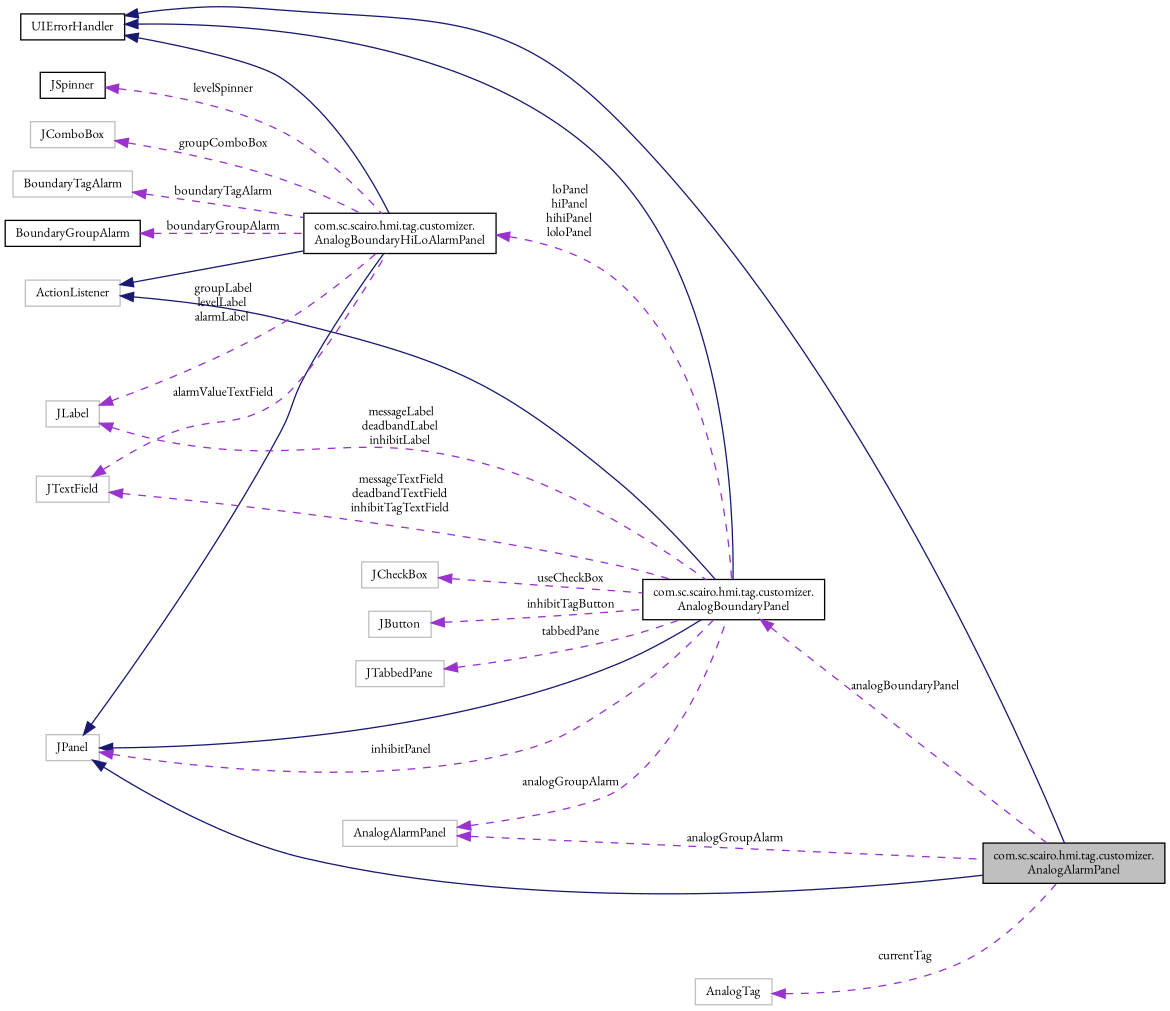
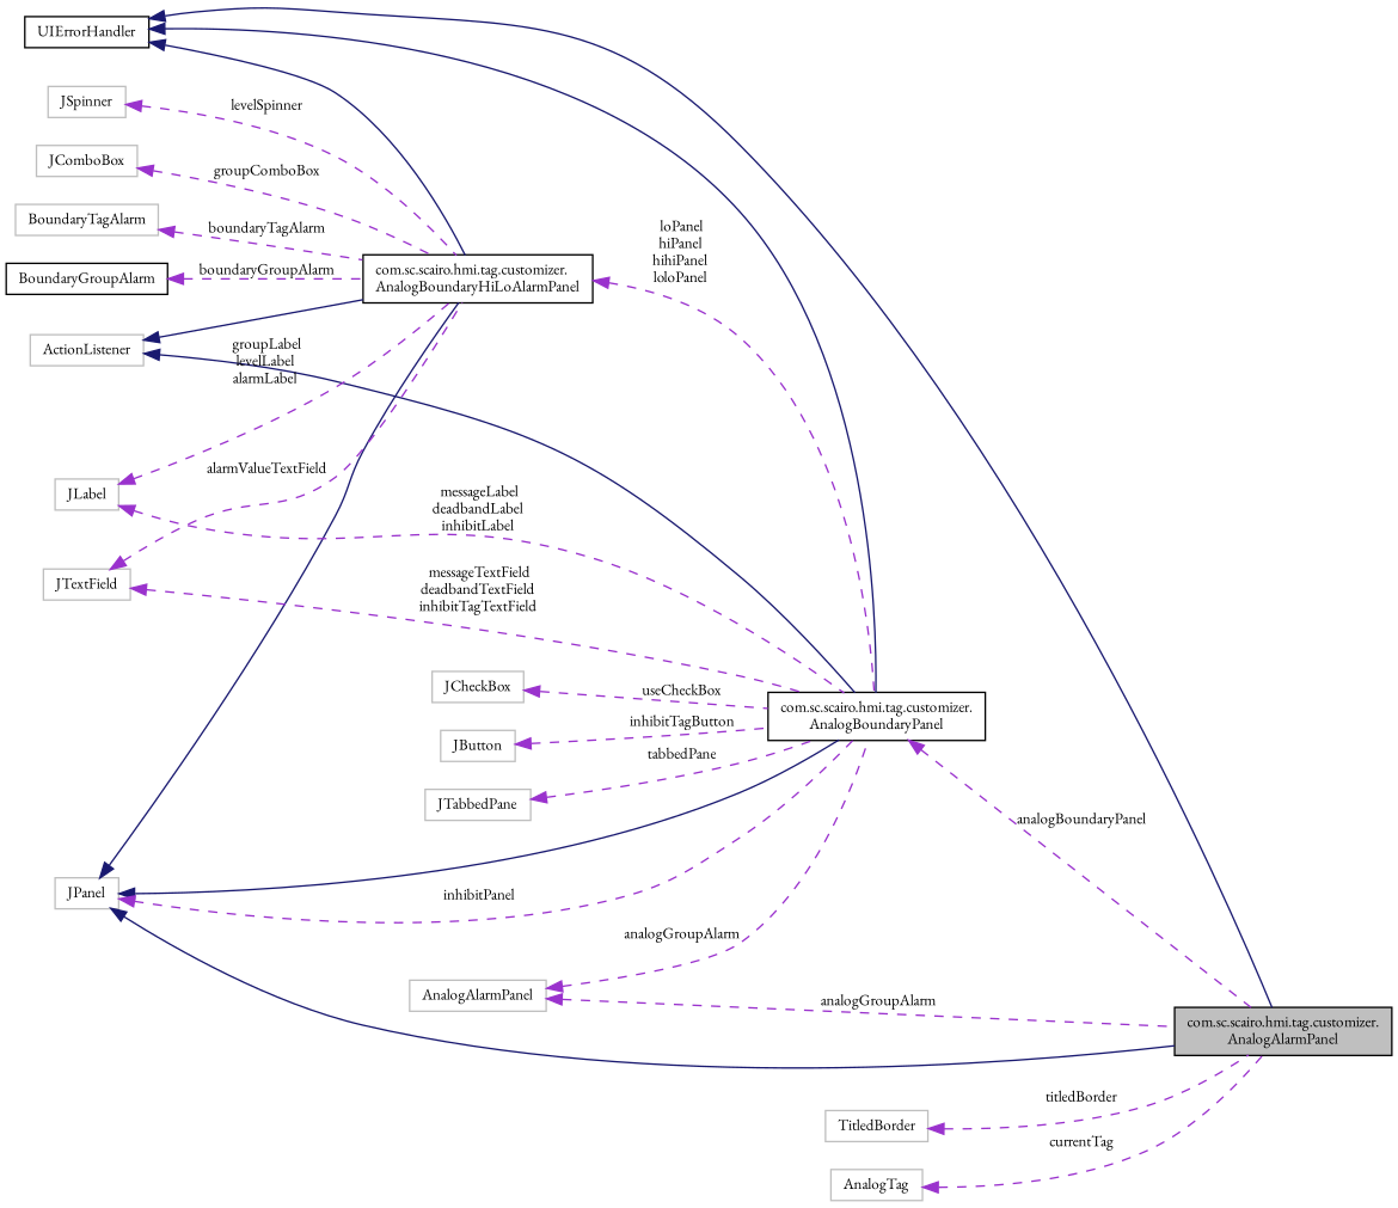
  digraph {
    fontname="EB Garamond"
    rankdir=LR
    node [color=grey75 fillcolor=white fontname="EB Garamond" fontsize=10 shape=record style=filled]
    edge [color=darkorchid3 dir=back fontname="EB Garamond" fontsize=10 labelfontname=Helvetica labelfontsize=10 style=dashed]
    n1 [color=black fillcolor=grey75 fontcolor=black height=0.2 label="com.sc.scairo.hmi.tag.customizer.\lAnalogAlarmPanel" width=0.4]
    n2 [height=0.2 label=JPanel width=0.4]
    n3 [color=black height=0.2 label="com.sc.scairo.hmi.tag.customizer.\lAnalogBoundaryPanel" width=0.4]
    n4 [color=black height=0.2 label="com.sc.scairo.hmi.tag.customizer.\lAnalogBoundaryHiLoAlarmPanel" width=0.4]
    n5 [color=black height=0.2 label=UIErrorHandler width=0.4]
    n6 [height=0.2 label=ActionListener width=0.4]
    n7 [height=0.2 label=JCheckBox width=0.4]
    n8 [height=0.2 label=JButton width=0.4]
    n9 [height=0.2 label=JTextField width=0.4]
    n10 [height=0.2 label=JTabbedPane width=0.4]
    n11 [height=0.2 label=AnalogAlarmPanel width=0.4]
    n12 [height=0.2 label=JLabel width=0.4]
    n13 [height=0.2 label=BoundaryTagAlarm width=0.4]
    n14 [color=black height=0.2 label=BoundaryGroupAlarm width=0.4]
-   n15 [color=black height=0.2 label=JSpinner width=0.4]
+   n15 [height=0.2 label=JSpinner width=0.4]
    n16 [height=0.2 label=JComboBox width=0.4]
+   n17 [height=0.2 label=TitledBorder width=0.4]
    n18 [height=0.2 label=AnalogTag width=0.4]
    n2 -> n1 [color=midnightblue style=solid]
    n2 -> n3 [color=midnightblue style=solid]
    n2 -> n3 [label=" inhibitPanel"]
    n2 -> n4 [color=midnightblue style=solid]
    n3 -> n1 [label=" analogBoundaryPanel"]
    n4 -> n3 [label=" loPanel\nhiPanel\nhihiPanel\nloloPanel"]
    n5 -> n1 [color=midnightblue style=solid]
    n5 -> n3 [color=midnightblue style=solid]
    n5 -> n4 [color=midnightblue style=solid]
    n6 -> n3 [color=midnightblue style=solid]
    n6 -> n4 [color=midnightblue style=solid]
    n7 -> n3 [label=" useCheckBox"]
    n8 -> n3 [label=" inhibitTagButton"]
    n9 -> n3 [label=" messageTextField\ndeadbandTextField\ninhibitTagTextField"]
    n9 -> n4 [label=" alarmValueTextField"]
    n10 -> n3 [label=" tabbedPane"]
    n11 -> n1 [label=" analogGroupAlarm"]
    n11 -> n3 [label=" analogGroupAlarm"]
    n12 -> n3 [label=" messageLabel\ndeadbandLabel\ninhibitLabel"]
    n12 -> n4 [label=" groupLabel\nlevelLabel\nalarmLabel"]
    n13 -> n4 [label=" boundaryTagAlarm"]
    n14 -> n4 [label=" boundaryGroupAlarm"]
    n15 -> n4 [label=" levelSpinner"]
    n16 -> n4 [label=" groupComboBox"]
+   n17 -> n1 [label=" titledBorder"]
    n18 -> n1 [label=" currentTag"]
  }
